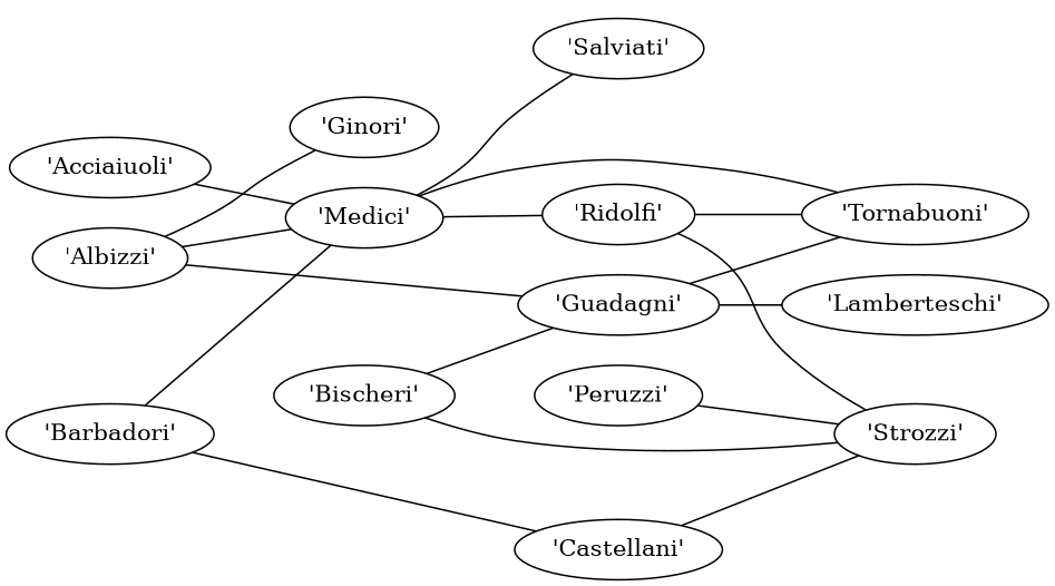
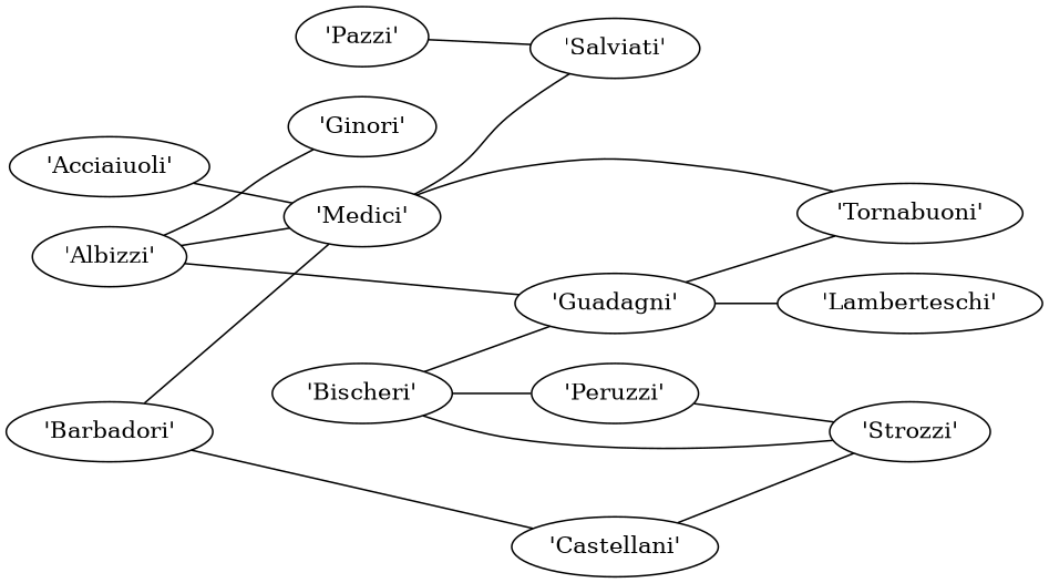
  strict graph {
    rankdir=LR
    edge [weight=1]
    "'Albizzi'"
    "'Medici'"
    "'Ginori'"
    "'Guadagni'"
    "'Tornabuoni'"
-   "'Ridolfi'"
    "'Salviati'"
    "'Lamberteschi'"
    "'Peruzzi'"
    "'Strozzi'"
    "'Bischeri'"
+   "'Pazzi'"
    "'Barbadori'"
    "'Castellani'"
    "'Acciaiuoli'"
    "'Albizzi'" -- "'Medici'"
    "'Albizzi'" -- "'Ginori'"
    "'Albizzi'" -- "'Guadagni'"
    "'Medici'" -- "'Tornabuoni'"
-   "'Medici'" -- "'Ridolfi'"
    "'Medici'" -- "'Salviati'"
    "'Guadagni'" -- "'Tornabuoni'"
    "'Guadagni'" -- "'Lamberteschi'"
-   "'Ridolfi'" -- "'Tornabuoni'"
-   "'Ridolfi'" -- "'Strozzi'"
    "'Peruzzi'" -- "'Strozzi'"
    "'Bischeri'" -- "'Guadagni'"
+   "'Bischeri'" -- "'Peruzzi'"
    "'Bischeri'" -- "'Strozzi'"
+   "'Pazzi'" -- "'Salviati'"
    "'Barbadori'" -- "'Medici'"
    "'Barbadori'" -- "'Castellani'"
    "'Castellani'" -- "'Strozzi'"
    "'Acciaiuoli'" -- "'Medici'"
  }
